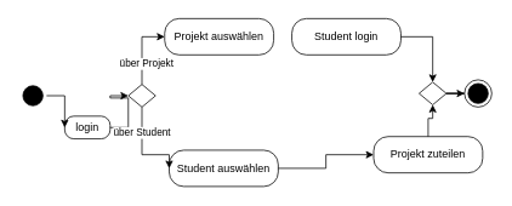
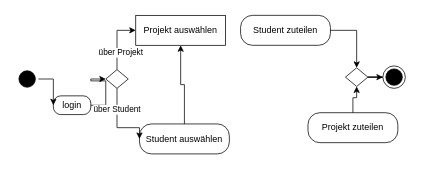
  <mxCell id="0" />
  <mxCell id="1" parent="0" />
  <mxCell id="2" style="edgeStyle=orthogonalEdgeStyle;rounded=0;orthogonalLoop=1;jettySize=auto;html=1;entryX=0;entryY=0.5;entryDx=0;entryDy=0;strokeColor=#000000;" edge="1" parent="1" source="3" target="5"><mxGeometry relative="1" as="geometry" /></mxCell>
  <mxCell id="3" value="" style="ellipse;html=1;shape=startState;fillColor=#000000;" vertex="1" parent="1"><mxGeometry x="20" y="90" width="30" height="30" as="geometry" /></mxCell>
  <mxCell id="4" style="edgeStyle=orthogonalEdgeStyle;rounded=0;orthogonalLoop=1;jettySize=auto;html=1;strokeColor=#000000;entryX=0;entryY=0.5;entryDx=0;entryDy=0;" edge="1" parent="1" source="5" target="9"><mxGeometry relative="1" as="geometry"><mxPoint x="110" y="80" as="targetPoint" /></mxGeometry></mxCell>
  <mxCell id="5" value="login" style="rounded=1;whiteSpace=wrap;html=1;arcSize=40;fontColor=#000000;fillColor=none;" vertex="1" parent="1"><mxGeometry x="70" y="127.5" width="50" height="25" as="geometry" /></mxCell>
  <mxCell id="6" value="" style="ellipse;html=1;shape=endState;fillColor=#000000;" vertex="1" parent="1"><mxGeometry x="510" y="87.5" width="30" height="30" as="geometry" /></mxCell>
  <mxCell id="7" value="über Projekt" style="edgeStyle=orthogonalEdgeStyle;rounded=0;orthogonalLoop=1;jettySize=auto;html=1;entryX=0;entryY=0.5;entryDx=0;entryDy=0;" edge="1" parent="1" source="9" target="16"><mxGeometry x="-0.419" y="-5" relative="1" as="geometry"><mxPoint x="155" y="10" as="targetPoint" /><Array as="points"><mxPoint x="155" y="40" /></Array><mxPoint as="offset" /></mxGeometry></mxCell>
  <mxCell id="8" value="über Student" style="edgeStyle=orthogonalEdgeStyle;rounded=0;orthogonalLoop=1;jettySize=auto;html=1;entryX=0;entryY=0.5;entryDx=0;entryDy=0;" edge="1" parent="1" source="9" target="18"><mxGeometry x="-0.419" relative="1" as="geometry"><Array as="points"><mxPoint x="155" y="170" /></Array><mxPoint as="offset" /></mxGeometry></mxCell>
  <mxCell id="9" value="" style="rhombus;whiteSpace=wrap;html=1;fillColor=none;" vertex="1" parent="1"><mxGeometry x="140" y="92.5" width="30" height="25" as="geometry" /></mxCell>
  <mxCell id="10" style="edgeStyle=orthogonalEdgeStyle;rounded=0;orthogonalLoop=1;jettySize=auto;html=1;entryX=0.5;entryY=0;entryDx=0;entryDy=0;" edge="1" parent="1" source="11" target="15"><mxGeometry relative="1" as="geometry" /></mxCell>
- <mxCell id="11" value="Student login" style="rounded=1;whiteSpace=wrap;html=1;arcSize=40;fontColor=#000000;fillColor=none;" vertex="1" parent="1"><mxGeometry x="320" y="20" width="120" height="40" as="geometry" /></mxCell>
+ <mxCell id="11" value="Student zuteilen" style="rounded=1;whiteSpace=wrap;html=1;arcSize=40;fontColor=#000000;fillColor=none;" vertex="1" parent="1"><mxGeometry x="320" y="20" width="120" height="40" as="geometry" /></mxCell>
  <mxCell id="12" style="edgeStyle=orthogonalEdgeStyle;rounded=0;orthogonalLoop=1;jettySize=auto;html=1;entryX=0.5;entryY=1;entryDx=0;entryDy=0;strokeColor=#000000;" edge="1" parent="1" source="13" target="15"><mxGeometry relative="1" as="geometry" /></mxCell>
  <mxCell id="13" value="Projekt zuteilen" style="rounded=1;whiteSpace=wrap;html=1;arcSize=40;fontColor=#000000;fillColor=none;" vertex="1" parent="1"><mxGeometry x="410" y="150" width="120" height="40" as="geometry" /></mxCell>
  <mxCell id="14" style="edgeStyle=orthogonalEdgeStyle;rounded=0;orthogonalLoop=1;jettySize=auto;html=1;entryX=0;entryY=0.5;entryDx=0;entryDy=0;" edge="1" parent="1" source="15" target="6"><mxGeometry relative="1" as="geometry" /></mxCell>
  <mxCell id="15" value="" style="rhombus;whiteSpace=wrap;html=1;fillColor=none;" vertex="1" parent="1"><mxGeometry x="460" y="90" width="30" height="25" as="geometry" /></mxCell>
- <mxCell id="16" value="Projekt auswählen" style="rounded=1;whiteSpace=wrap;html=1;arcSize=40;fontColor=#000000;fillColor=none;" vertex="1" parent="1"><mxGeometry x="180" y="20" width="120" height="40" as="geometry" /></mxCell>
- <mxCell id="17" style="edgeStyle=orthogonalEdgeStyle;rounded=0;orthogonalLoop=1;jettySize=auto;html=1;entryX=0;entryY=0.5;entryDx=0;entryDy=0;" edge="1" parent="1" source="18" target="13"><mxGeometry relative="1" as="geometry" /></mxCell>
+ <mxCell id="16" value="Projekt auswählen" style="whiteSpace=wrap;html=1;arcSize=40;fontColor=#000000;fillColor=none;rounded=0;" vertex="1" parent="1"><mxGeometry x="180" y="20" width="120" height="40" as="geometry" /></mxCell>
+ <mxCell id="17" style="edgeStyle=orthogonalEdgeStyle;rounded=0;orthogonalLoop=1;jettySize=auto;html=1;" edge="1" parent="1" source="18" target="16"><mxGeometry relative="1" as="geometry" /></mxCell>
  <mxCell id="18" value="Student auswählen" style="rounded=1;whiteSpace=wrap;html=1;arcSize=40;fontColor=#000000;fillColor=none;" vertex="1" parent="1"><mxGeometry x="185" y="165" width="120" height="40" as="geometry" /></mxCell>
